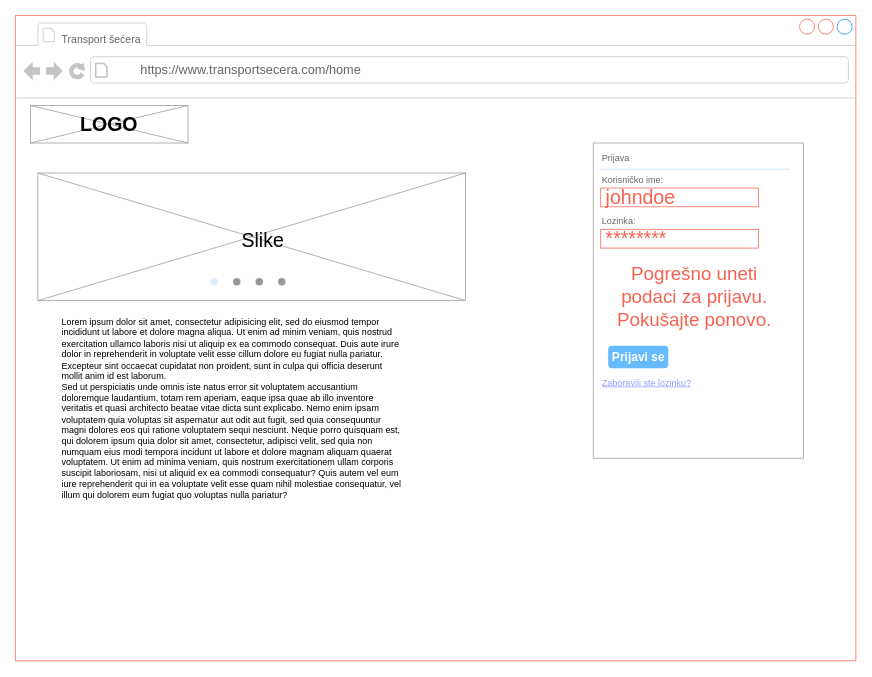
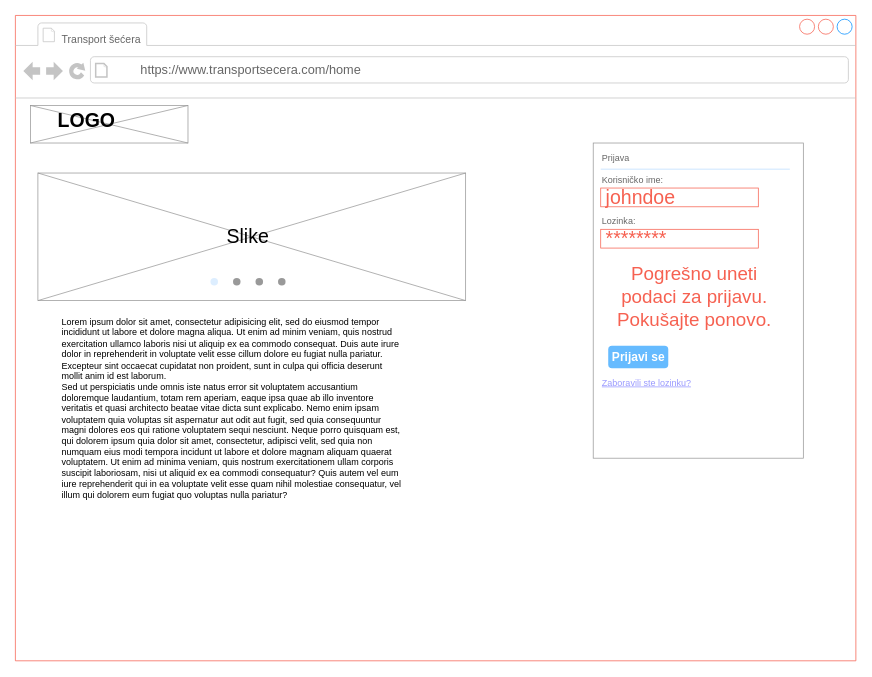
  <mxCell id="0" />
  <mxCell id="1" parent="0" />
  <mxCell id="2" value="" style="strokeWidth=1;shadow=0;dashed=0;align=center;html=1;shape=mxgraph.mockup.containers.browserWindow;rSize=0;strokeColor=#f66151;strokeColor2=#008cff;strokeColor3=#c4c4c4;mainText=,;recursiveResize=0;" vertex="1" parent="1"><mxGeometry x="20" y="20" width="1120" height="860" as="geometry" /></mxCell>
  <mxCell id="3" value="&lt;font style=&quot;font-size: 14px;&quot;&gt;Transport šećera&lt;br&gt;&lt;/font&gt;" style="strokeWidth=1;shadow=0;dashed=0;align=center;html=1;shape=mxgraph.mockup.containers.anchor;fontSize=17;fontColor=#666666;align=left;" vertex="1" parent="2"><mxGeometry x="60" y="12" width="155" height="40" as="geometry" /></mxCell>
  <mxCell id="4" value="https://www.transportsecera.com/home" style="strokeWidth=1;shadow=0;dashed=0;align=center;html=1;shape=mxgraph.mockup.containers.anchor;rSize=0;fontSize=17;fontColor=#666666;align=left;" vertex="1" parent="2"><mxGeometry x="165" y="60" width="250" height="26" as="geometry" /></mxCell>
  <mxCell id="5" value="" style="verticalLabelPosition=bottom;shadow=0;dashed=0;align=center;html=1;verticalAlign=top;strokeWidth=1;shape=mxgraph.mockup.graphics.simpleIcon;strokeColor=#999999;fontSize=14;" vertex="1" parent="2"><mxGeometry x="20" y="120" width="210" height="50" as="geometry" /></mxCell>
- <mxCell id="6" value="&lt;b&gt;&lt;font style=&quot;font-size: 26px;&quot;&gt;LOGO&lt;/font&gt;&lt;/b&gt;" style="text;html=1;strokeColor=none;fillColor=none;align=center;verticalAlign=middle;whiteSpace=wrap;rounded=0;fontSize=14;" vertex="1" parent="2"><mxGeometry x="95" y="130" width="60" height="30" as="geometry" /></mxCell>
+ <mxCell id="6" value="&lt;b&gt;&lt;font style=&quot;font-size: 26px;&quot;&gt;LOGO&lt;/font&gt;&lt;/b&gt;" style="text;html=1;strokeColor=none;fillColor=none;align=center;verticalAlign=middle;whiteSpace=wrap;rounded=0;fontSize=14;" vertex="1" parent="2"><mxGeometry x="65" y="125" width="60" height="30" as="geometry" /></mxCell>
  <mxCell id="7" value="" style="verticalLabelPosition=bottom;shadow=0;dashed=0;align=center;html=1;verticalAlign=top;strokeWidth=1;shape=mxgraph.mockup.graphics.simpleIcon;strokeColor=#999999;fontSize=26;" vertex="1" parent="2"><mxGeometry x="30" y="210" width="570" height="170" as="geometry" /></mxCell>
- <mxCell id="8" value="Slike" style="text;html=1;strokeColor=none;fillColor=none;align=center;verticalAlign=middle;whiteSpace=wrap;rounded=0;fontSize=26;" vertex="1" parent="2"><mxGeometry x="300" y="285" width="60" height="30" as="geometry" /></mxCell>
+ <mxCell id="8" value="Slike" style="text;html=1;strokeColor=none;fillColor=none;align=center;verticalAlign=middle;whiteSpace=wrap;rounded=0;fontSize=26;" vertex="1" parent="2"><mxGeometry x="280" y="280" width="60" height="30" as="geometry" /></mxCell>
  <mxCell id="9" value="" style="verticalLabelPosition=bottom;shadow=0;dashed=0;align=center;html=1;verticalAlign=top;strokeWidth=1;shape=mxgraph.mockup.navigation.pageControl;fillColor=#999999;strokeColor=#ddeeff;fontSize=26;" vertex="1" parent="2"><mxGeometry x="260" y="340" width="100" height="30" as="geometry" /></mxCell>
  <mxCell id="10" value="Lorem ipsum dolor sit amet, consectetur adipisicing elit, sed do eiusmod tempor incididunt ut labore et dolore magna aliqua. Ut enim ad minim veniam, quis nostrud exercitation ullamco laboris nisi ut aliquip ex ea commodo consequat. Duis aute irure dolor in reprehenderit in voluptate velit esse cillum dolore eu fugiat nulla pariatur. Excepteur sint occaecat cupidatat non proident, sunt in culpa qui officia deserunt mollit anim id est laborum.&#10;Sed ut perspiciatis unde omnis iste natus error sit voluptatem accusantium doloremque laudantium, totam rem aperiam, eaque ipsa quae ab illo inventore veritatis et quasi architecto beatae vitae dicta sunt explicabo. Nemo enim ipsam voluptatem quia voluptas sit aspernatur aut odit aut fugit, sed quia consequuntur magni dolores eos qui ratione voluptatem sequi nesciunt. Neque porro quisquam est, qui dolorem ipsum quia dolor sit amet, consectetur, adipisci velit, sed quia non numquam eius modi tempora incidunt ut labore et dolore magnam aliquam quaerat voluptatem. Ut enim ad minima veniam, quis nostrum exercitationem ullam corporis suscipit laboriosam, nisi ut aliquid ex ea commodi consequatur? Quis autem vel eum iure reprehenderit qui in ea voluptate velit esse quam nihil molestiae consequatur, vel illum qui dolorem eum fugiat quo voluptas nulla pariatur?" style="text;spacingTop=-5;whiteSpace=wrap;html=1;align=left;fontSize=12;fontFamily=Helvetica;fillColor=none;strokeColor=none;" vertex="1" parent="2"><mxGeometry x="60" y="400" width="460" height="260" as="geometry" /></mxCell>
  <mxCell id="11" value="" style="strokeWidth=1;shadow=0;dashed=0;align=center;html=1;shape=mxgraph.mockup.forms.rrect;rSize=0;strokeColor=#999999;fillColor=#ffffff;fontSize=26;" vertex="1" parent="2"><mxGeometry x="770" y="170" width="280" height="420" as="geometry" /></mxCell>
  <mxCell id="12" value="Prijava" style="strokeWidth=1;shadow=0;dashed=0;align=center;html=1;shape=mxgraph.mockup.forms.anchor;fontSize=12;fontColor=#666666;align=left;resizeWidth=1;spacingLeft=0;" vertex="1" parent="11"><mxGeometry width="140" height="20" relative="1" as="geometry"><mxPoint x="10" y="10" as="offset" /></mxGeometry></mxCell>
  <mxCell id="13" value="" style="shape=line;strokeColor=#ddeeff;strokeWidth=2;html=1;resizeWidth=1;fontSize=26;" vertex="1" parent="11"><mxGeometry width="252.0" height="10" relative="1" as="geometry"><mxPoint x="10" y="30" as="offset" /></mxGeometry></mxCell>
  <mxCell id="14" value="Korisničko ime:" style="strokeWidth=1;shadow=0;dashed=0;align=center;html=1;shape=mxgraph.mockup.forms.anchor;fontSize=12;fontColor=#666666;align=left;resizeWidth=1;spacingLeft=0;" vertex="1" parent="11"><mxGeometry width="140" height="20" relative="1" as="geometry"><mxPoint x="10" y="40" as="offset" /></mxGeometry></mxCell>
  <mxCell id="15" value="&lt;font color=&quot;#f66151&quot;&gt;johndoe&lt;/font&gt;" style="strokeWidth=1;shadow=0;dashed=0;align=center;html=1;shape=mxgraph.mockup.forms.rrect;rSize=0;strokeColor=#f66151;fontColor=#666666;align=left;spacingLeft=5;resizeWidth=1;fontSize=26;" vertex="1" parent="11"><mxGeometry width="210" height="25" relative="1" as="geometry"><mxPoint x="10" y="60" as="offset" /></mxGeometry></mxCell>
  <mxCell id="16" value="Lozinka:" style="strokeWidth=1;shadow=0;dashed=0;align=center;html=1;shape=mxgraph.mockup.forms.anchor;fontSize=12;fontColor=#666666;align=left;resizeWidth=1;spacingLeft=0;" vertex="1" parent="11"><mxGeometry width="140" height="20" relative="1" as="geometry"><mxPoint x="10" y="95" as="offset" /></mxGeometry></mxCell>
  <mxCell id="17" value="&lt;font color=&quot;#f66151&quot;&gt;********&lt;/font&gt;" style="strokeWidth=1;shadow=0;dashed=0;align=center;html=1;shape=mxgraph.mockup.forms.rrect;rSize=0;strokeColor=#f66151;fontColor=#666666;align=left;spacingLeft=5;resizeWidth=1;fontSize=26;" vertex="1" parent="11"><mxGeometry width="210" height="25" relative="1" as="geometry"><mxPoint x="10" y="115" as="offset" /></mxGeometry></mxCell>
  <mxCell id="18" value="Prijavi se" style="strokeWidth=1;shadow=0;dashed=0;align=center;html=1;shape=mxgraph.mockup.forms.rrect;rSize=5;strokeColor=none;fontColor=#ffffff;fillColor=#66bbff;fontSize=16;fontStyle=1;" vertex="1" parent="11"><mxGeometry y="1" width="80" height="30" relative="1" as="geometry"><mxPoint x="20" y="-150" as="offset" /></mxGeometry></mxCell>
  <mxCell id="19" value="Zaboravili ste lozinku?" style="strokeWidth=1;shadow=0;dashed=0;align=center;html=1;shape=mxgraph.mockup.forms.anchor;fontSize=12;fontColor=#9999ff;align=left;spacingLeft=0;fontStyle=4;resizeWidth=1;" vertex="1" parent="11"><mxGeometry y="1" width="210" height="20" relative="1" as="geometry"><mxPoint x="10" y="-110" as="offset" /></mxGeometry></mxCell>
  <mxCell id="20" value="&lt;div&gt;&lt;font style=&quot;font-size: 25px;&quot;&gt;Pogrešno&lt;/font&gt;&lt;font style=&quot;font-size: 25px;&quot;&gt;&lt;font style=&quot;font-size: 25px;&quot;&gt; uneti podaci za prijavu.&lt;/font&gt;&lt;/font&gt;&lt;/div&gt;&lt;div&gt;&lt;font style=&quot;font-size: 25px;&quot;&gt;&lt;font style=&quot;font-size: 25px;&quot;&gt;Pokušajte ponovo.&lt;br&gt;&lt;/font&gt;&lt;/font&gt;&lt;/div&gt;" style="text;html=1;strokeColor=none;fillColor=none;align=center;verticalAlign=middle;whiteSpace=wrap;rounded=0;fontSize=26;fontColor=#f66151;" vertex="1" parent="11"><mxGeometry x="20" y="160" width="230" height="90" as="geometry" /></mxCell>
